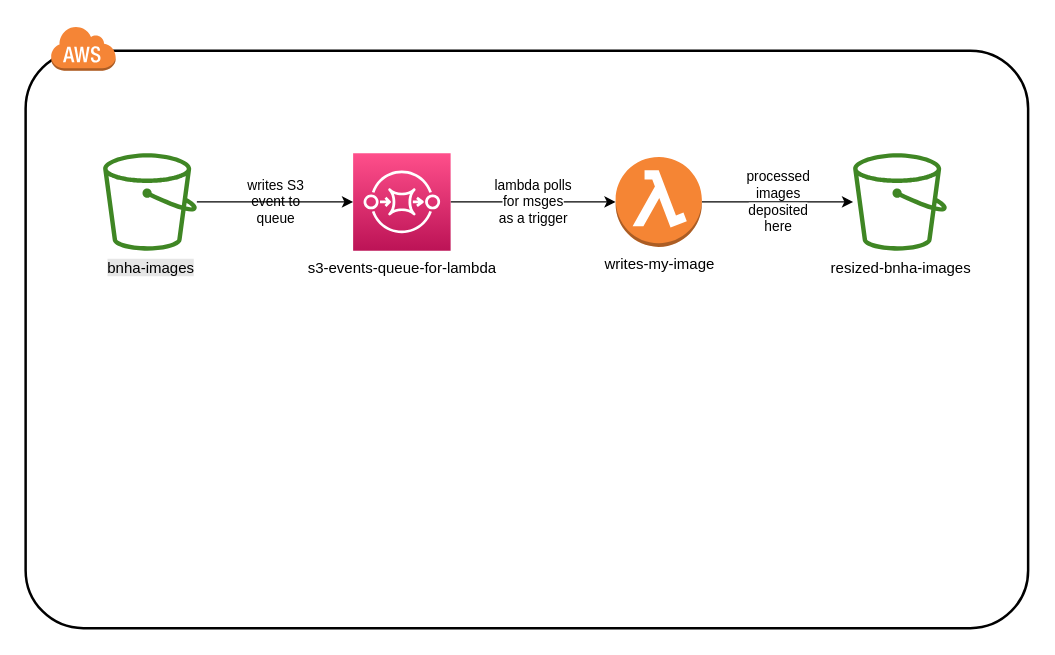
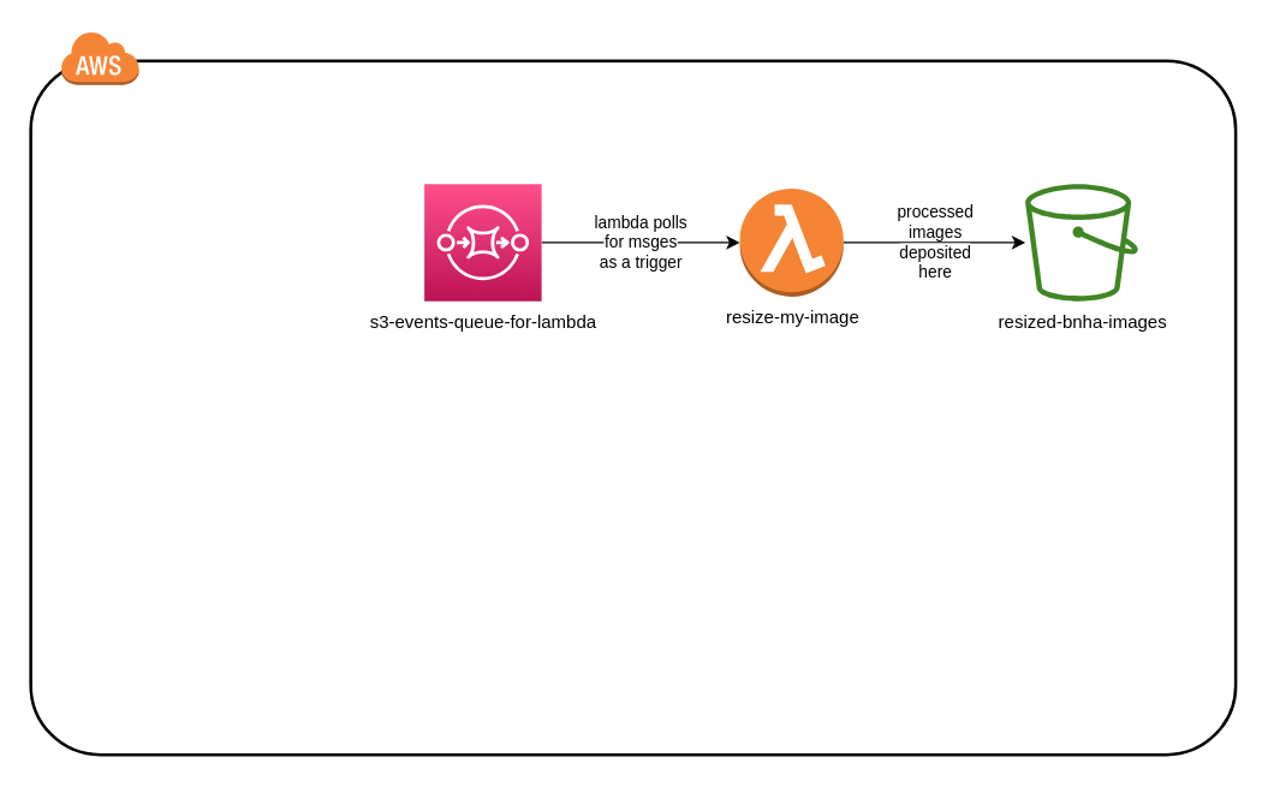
  <mxCell id="0" />
  <mxCell id="1" parent="0" />
  <mxCell id="2" value="" style="rounded=1;arcSize=10;dashed=0;fillColor=none;gradientColor=none;strokeWidth=2;fontColor=#FFFFFF;" parent="1" vertex="1"><mxGeometry x="20" y="40" width="802" height="462" as="geometry" /></mxCell>
  <mxCell id="3" value="" style="dashed=0;html=1;shape=mxgraph.aws3.cloud;fillColor=#F58536;gradientColor=none;dashed=0;fontColor=#FFFFFF;" parent="1" vertex="1"><mxGeometry x="40" y="20" width="52" height="36" as="geometry" /></mxCell>
  <mxCell id="4" value="&lt;font style=&quot;background-color: rgb(255, 255, 255);&quot; color=&quot;#000000&quot;&gt;processed&lt;br&gt;images&lt;br&gt;deposited&lt;br&gt;here&lt;/font&gt;" style="edgeStyle=none;html=1;fontColor=#FFFFFF;labelBackgroundColor=none;exitX=1;exitY=0.5;exitDx=0;exitDy=0;exitPerimeter=0;" parent="1" source="10" target="9" edge="1"><mxGeometry relative="1" as="geometry"><mxPoint x="471" y="161" as="sourcePoint" /></mxGeometry></mxCell>
- <mxCell id="5" value="&lt;font color=&quot;#000000&quot;&gt;writes S3&lt;br&gt;event to&lt;br&gt;queue&lt;/font&gt;" style="edgeStyle=none;html=1;entryX=0;entryY=0.5;entryDx=0;entryDy=0;entryPerimeter=0;fontColor=#FFFFFF;labelBackgroundColor=none;" parent="1" source="6" target="8" edge="1"><mxGeometry relative="1" as="geometry" /></mxCell>
- <mxCell id="6" value="&lt;font style=&quot;background-color: rgb(230, 230, 230);&quot; color=&quot;#000000&quot;&gt;bnha-images&lt;/font&gt;" style="sketch=0;outlineConnect=0;fontColor=#232F3E;gradientColor=none;fillColor=#3F8624;strokeColor=none;dashed=0;verticalLabelPosition=bottom;verticalAlign=top;align=center;html=1;fontSize=12;fontStyle=0;aspect=fixed;pointerEvents=1;shape=mxgraph.aws4.bucket;" parent="1" vertex="1"><mxGeometry x="82" y="122" width="75" height="78" as="geometry" /></mxCell>
  <mxCell id="7" value="&lt;span style=&quot;background-color: rgb(255, 255, 255);&quot;&gt;lambda polls&lt;br&gt;for msges&lt;br&gt;as a trigger&lt;/span&gt;" style="edgeStyle=none;html=1;entryX=0;entryY=0.5;entryDx=0;entryDy=0;entryPerimeter=0;fontColor=#000000;labelBackgroundColor=none;" parent="1" source="8" target="10" edge="1"><mxGeometry relative="1" as="geometry"><mxPoint as="offset" /></mxGeometry></mxCell>
  <mxCell id="8" value="&lt;font style=&quot;background-color: rgb(255, 255, 255);&quot; color=&quot;#000000&quot;&gt;s3-events-queue-for-lambda&lt;/font&gt;" style="sketch=0;points=[[0,0,0],[0.25,0,0],[0.5,0,0],[0.75,0,0],[1,0,0],[0,1,0],[0.25,1,0],[0.5,1,0],[0.75,1,0],[1,1,0],[0,0.25,0],[0,0.5,0],[0,0.75,0],[1,0.25,0],[1,0.5,0],[1,0.75,0]];outlineConnect=0;fontColor=#FFFFFF;gradientColor=#FF4F8B;gradientDirection=north;fillColor=#BC1356;strokeColor=#ffffff;dashed=0;verticalLabelPosition=bottom;verticalAlign=top;align=center;html=1;fontSize=12;fontStyle=0;aspect=fixed;shape=mxgraph.aws4.resourceIcon;resIcon=mxgraph.aws4.sqs;" parent="1" vertex="1"><mxGeometry x="282" y="122" width="78" height="78" as="geometry" /></mxCell>
  <mxCell id="9" value="&lt;font style=&quot;background-color: rgb(255, 255, 255);&quot; color=&quot;#000000&quot;&gt;resized-bnha-images&lt;/font&gt;" style="sketch=0;outlineConnect=0;fontColor=#232F3E;gradientColor=none;fillColor=#3F8624;strokeColor=none;dashed=0;verticalLabelPosition=bottom;verticalAlign=top;align=center;html=1;fontSize=12;fontStyle=0;aspect=fixed;pointerEvents=1;shape=mxgraph.aws4.bucket;" parent="1" vertex="1"><mxGeometry x="682" y="122" width="75" height="78" as="geometry" /></mxCell>
- <mxCell id="10" value="&lt;span style=&quot;background-color: rgb(255, 255, 255);&quot;&gt;writes-my-image&lt;/span&gt;" style="outlineConnect=0;dashed=0;verticalLabelPosition=bottom;verticalAlign=top;align=center;html=1;shape=mxgraph.aws3.lambda_function;fillColor=#F58534;gradientColor=none;strokeColor=none;labelBackgroundColor=none;fontColor=#000000;" parent="1" vertex="1"><mxGeometry x="492" y="125" width="69" height="72" as="geometry" /></mxCell>
+ <mxCell id="10" value="&lt;span style=&quot;background-color: rgb(255, 255, 255);&quot;&gt;resize-my-image&lt;/span&gt;" style="outlineConnect=0;dashed=0;verticalLabelPosition=bottom;verticalAlign=top;align=center;html=1;shape=mxgraph.aws3.lambda_function;fillColor=#F58534;gradientColor=none;strokeColor=none;labelBackgroundColor=none;fontColor=#000000;" parent="1" vertex="1"><mxGeometry x="492" y="125" width="69" height="72" as="geometry" /></mxCell>
